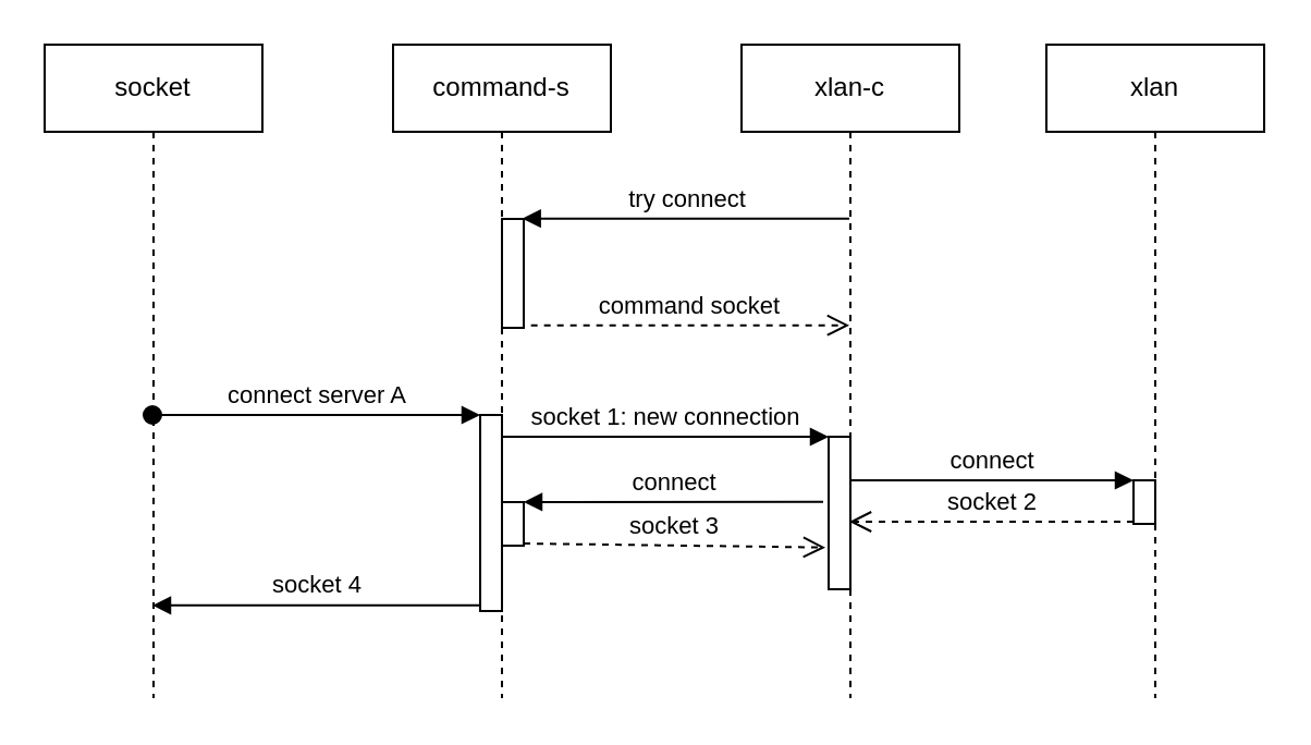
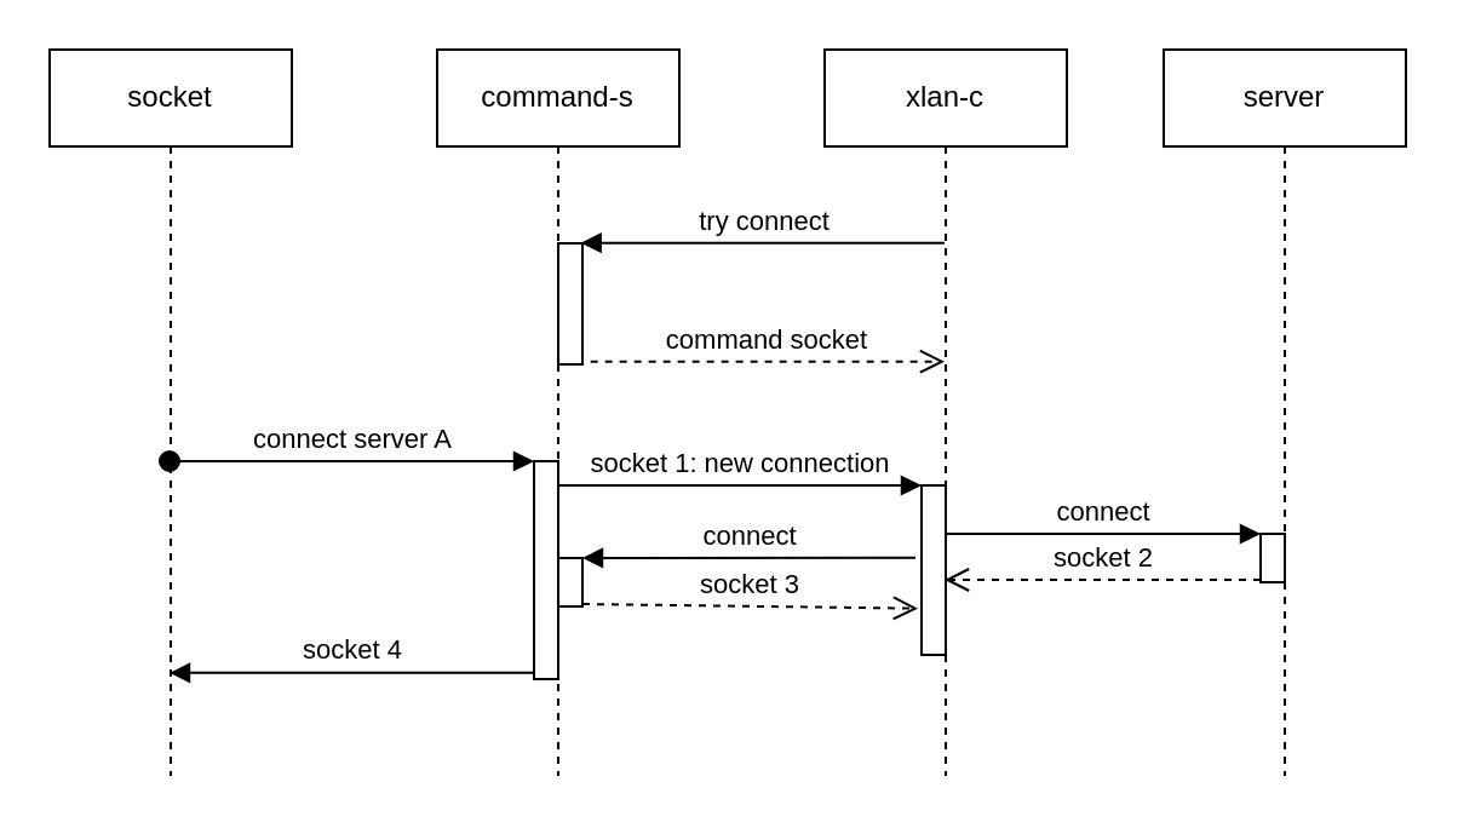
  <mxCell id="0" />
  <mxCell id="1" parent="0" />
  <mxCell id="2" value="xlan-c" style="shape=umlLifeline;perimeter=lifelinePerimeter;whiteSpace=wrap;html=1;container=1;collapsible=0;recursiveResize=0;outlineConnect=0;" parent="1" vertex="1"><mxGeometry x="340" y="20" width="100" height="300" as="geometry" /></mxCell>
  <mxCell id="3" value="" style="html=1;points=[];perimeter=orthogonalPerimeter;" parent="2" vertex="1"><mxGeometry x="40" y="180" width="10" height="70" as="geometry" /></mxCell>
  <mxCell id="4" value="command-s" style="shape=umlLifeline;perimeter=lifelinePerimeter;whiteSpace=wrap;html=1;container=1;collapsible=0;recursiveResize=0;outlineConnect=0;" parent="1" vertex="1"><mxGeometry x="180" y="20" width="100" height="300" as="geometry" /></mxCell>
  <mxCell id="5" value="" style="html=1;points=[];perimeter=orthogonalPerimeter;" parent="4" vertex="1"><mxGeometry x="50" y="80" width="10" height="50" as="geometry" /></mxCell>
  <mxCell id="6" value="" style="html=1;points=[];perimeter=orthogonalPerimeter;" parent="4" vertex="1"><mxGeometry x="40" y="170" width="10" height="90" as="geometry" /></mxCell>
  <mxCell id="7" value="" style="html=1;points=[];perimeter=orthogonalPerimeter;" parent="4" vertex="1"><mxGeometry x="50" y="210" width="10" height="20" as="geometry" /></mxCell>
  <mxCell id="8" value="try connect" style="html=1;verticalAlign=bottom;endArrow=block;entryX=0.933;entryY=-0.003;entryDx=0;entryDy=0;entryPerimeter=0;" parent="1" source="2" target="5" edge="1"><mxGeometry relative="1" as="geometry"><mxPoint x="69.5" y="100" as="sourcePoint" /><mxPoint x="240" y="100" as="targetPoint" /></mxGeometry></mxCell>
  <mxCell id="9" value="command socket" style="html=1;verticalAlign=bottom;endArrow=open;dashed=1;endSize=8;exitX=1.333;exitY=0.977;exitDx=0;exitDy=0;exitPerimeter=0;" parent="1" source="5" target="2" edge="1"><mxGeometry relative="1" as="geometry"><mxPoint x="69.5" y="176" as="targetPoint" /><mxPoint x="250" y="146" as="sourcePoint" /></mxGeometry></mxCell>
  <mxCell id="10" value="socket" style="shape=umlLifeline;perimeter=lifelinePerimeter;whiteSpace=wrap;html=1;container=1;collapsible=0;recursiveResize=0;outlineConnect=0;" parent="1" vertex="1"><mxGeometry x="20" y="20" width="100" height="300" as="geometry" /></mxCell>
  <mxCell id="11" value="connect server A" style="html=1;verticalAlign=bottom;startArrow=oval;endArrow=block;startSize=8;" parent="1" source="10" target="6" edge="1"><mxGeometry relative="1" as="geometry"><mxPoint x="160" y="190" as="sourcePoint" /></mxGeometry></mxCell>
  <mxCell id="12" value="socket 1: new connection" style="html=1;verticalAlign=bottom;endArrow=block;entryX=0;entryY=0;" parent="1" source="4" target="3" edge="1"><mxGeometry relative="1" as="geometry"><mxPoint x="310" y="190" as="sourcePoint" /></mxGeometry></mxCell>
  <mxCell id="13" value="socket 4" style="html=1;verticalAlign=bottom;endArrow=block;exitX=0.033;exitY=0.971;exitDx=0;exitDy=0;exitPerimeter=0;" parent="1" source="6" target="10" edge="1"><mxGeometry width="80" relative="1" as="geometry"><mxPoint x="130" y="260" as="sourcePoint" /><mxPoint x="210" y="260" as="targetPoint" /></mxGeometry></mxCell>
- <mxCell id="14" value="xlan" style="shape=umlLifeline;perimeter=lifelinePerimeter;whiteSpace=wrap;html=1;container=1;collapsible=0;recursiveResize=0;outlineConnect=0;" parent="1" vertex="1"><mxGeometry x="480" y="20" width="100" height="300" as="geometry" /></mxCell>
+ <mxCell id="14" value="server" style="shape=umlLifeline;perimeter=lifelinePerimeter;whiteSpace=wrap;html=1;container=1;collapsible=0;recursiveResize=0;outlineConnect=0;" parent="1" vertex="1"><mxGeometry x="480" y="20" width="100" height="300" as="geometry" /></mxCell>
  <mxCell id="15" value="" style="html=1;points=[];perimeter=orthogonalPerimeter;" parent="14" vertex="1"><mxGeometry x="40" y="200" width="10" height="20" as="geometry" /></mxCell>
  <mxCell id="16" value="socket 2" style="html=1;verticalAlign=bottom;endArrow=open;dashed=1;endSize=8;exitX=0;exitY=0.95;" parent="1" source="15" target="2" edge="1"><mxGeometry relative="1" as="geometry"><mxPoint x="430" y="286" as="targetPoint" /></mxGeometry></mxCell>
  <mxCell id="17" value="connect" style="html=1;verticalAlign=bottom;endArrow=block;entryX=0;entryY=0;" parent="1" source="2" target="15" edge="1"><mxGeometry relative="1" as="geometry"><mxPoint x="430" y="210" as="sourcePoint" /></mxGeometry></mxCell>
  <mxCell id="18" value="connect" style="html=1;verticalAlign=bottom;endArrow=block;exitX=-0.25;exitY=0.426;exitDx=0;exitDy=0;exitPerimeter=0;" parent="1" source="3" target="7" edge="1"><mxGeometry relative="1" as="geometry"><mxPoint x="370" y="230" as="sourcePoint" /></mxGeometry></mxCell>
  <mxCell id="19" value="socket 3" style="html=1;verticalAlign=bottom;endArrow=open;dashed=1;endSize=8;exitX=1;exitY=0.95;entryX=-0.15;entryY=0.726;entryDx=0;entryDy=0;entryPerimeter=0;" parent="1" source="7" target="3" edge="1"><mxGeometry relative="1" as="geometry"><mxPoint x="300" y="267" as="targetPoint" /></mxGeometry></mxCell>
